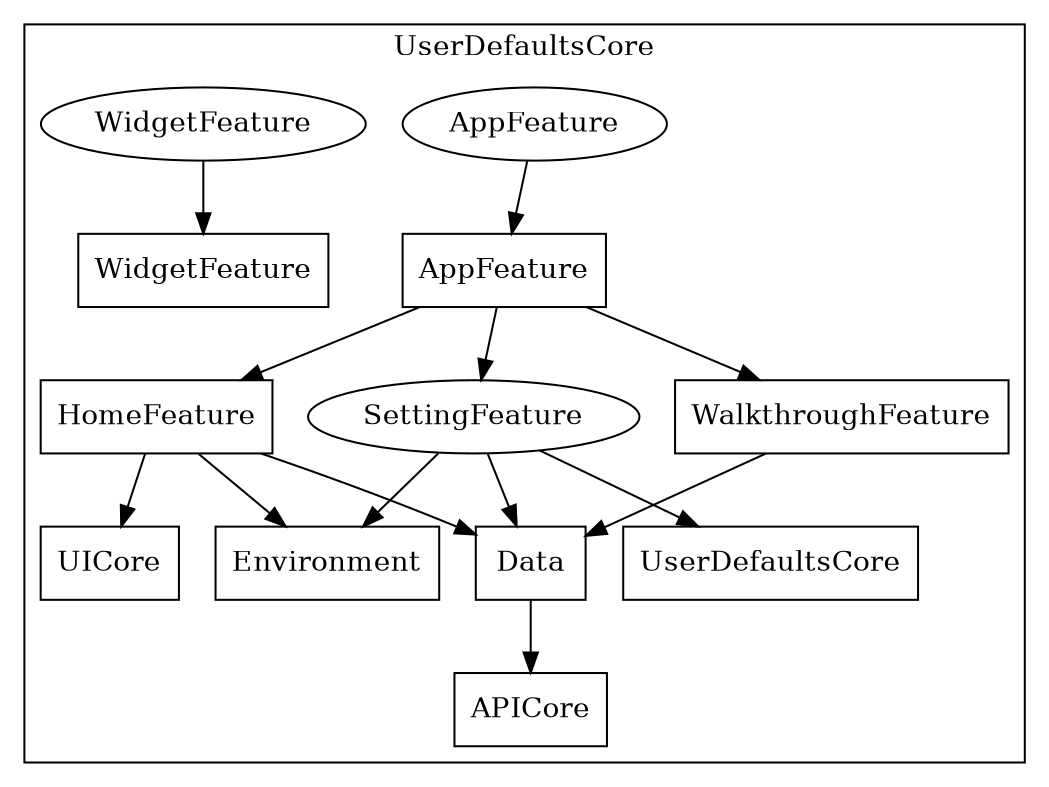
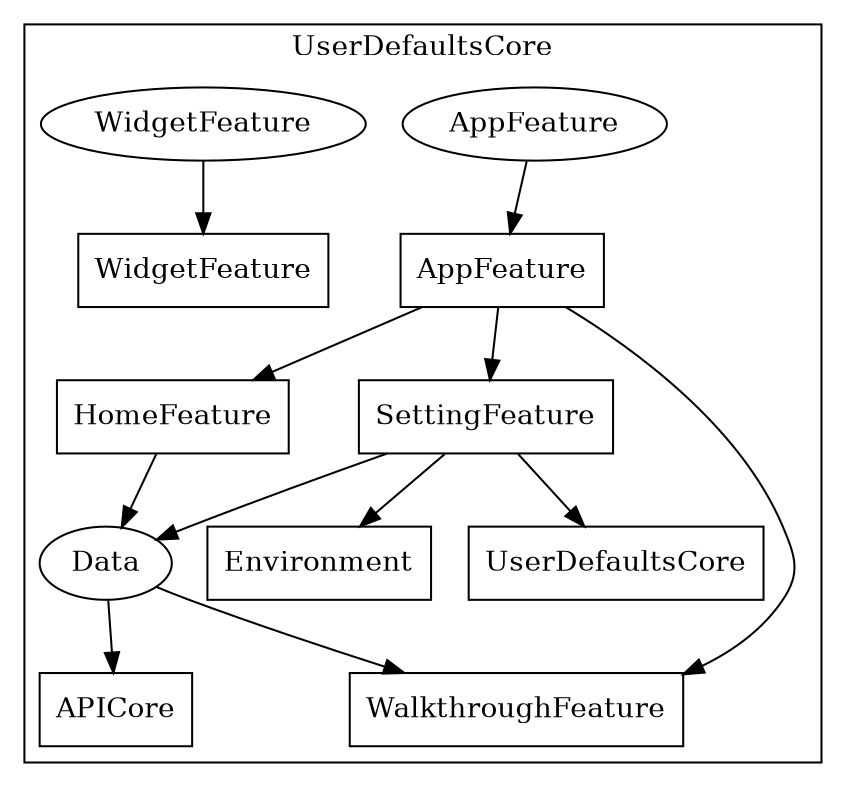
  digraph {
    rankdir=TB
    node [shape=box]
    n1 [label=AppFeature shape=ellipse]
    n2 [label=AppFeature]
    n3 [label=WidgetFeature shape=ellipse]
    n4 [label=WidgetFeature]
    n5 [label=HomeFeature]
-   n6 [label=SettingFeature shape=ellipse]
+   n6 [label=SettingFeature]
    n7 [label=WalkthroughFeature]
    n8 [label=Environment]
-   n9 [label=Data]
-   n10 [label=UICore]
+   n9 [label=Data shape=ellipse]
    n11 [label=UserDefaultsCore]
    n12 [label=APICore]
    subgraph cluster_1 {
      label=UserDefaultsCore
      n1
      n2
      n3
      n4
      n5
      n6
      n7
      n8
      n9
-     n10
      n11
      n12
    }
    n1 -> n2
    n2 -> n5
    n2 -> n6
    n2 -> n7
    n3 -> n4
-   n5 -> n8
    n5 -> n9
-   n5 -> n10
    n6 -> n8
    n6 -> n9
    n6 -> n11
-   n7 -> n9
+   n9 -> n7
    n9 -> n12
  }
